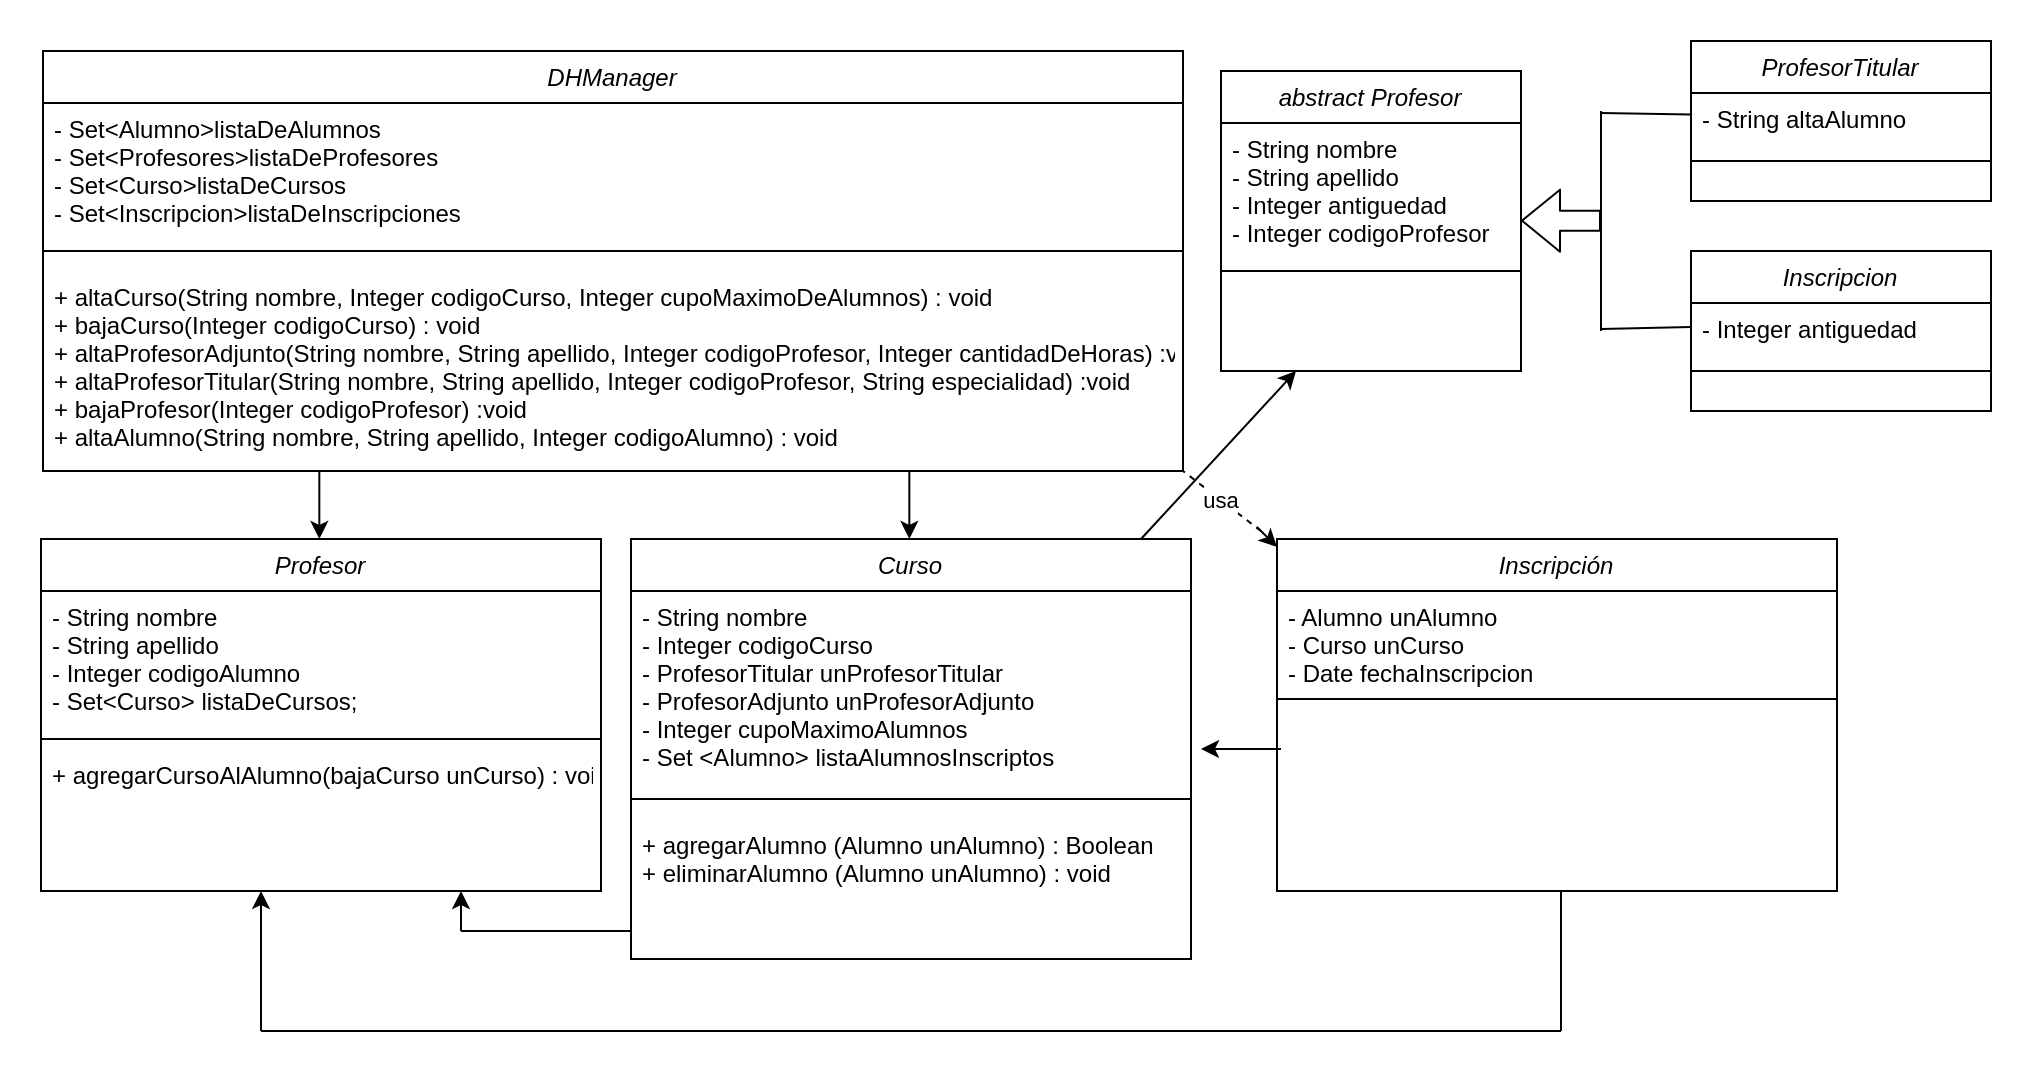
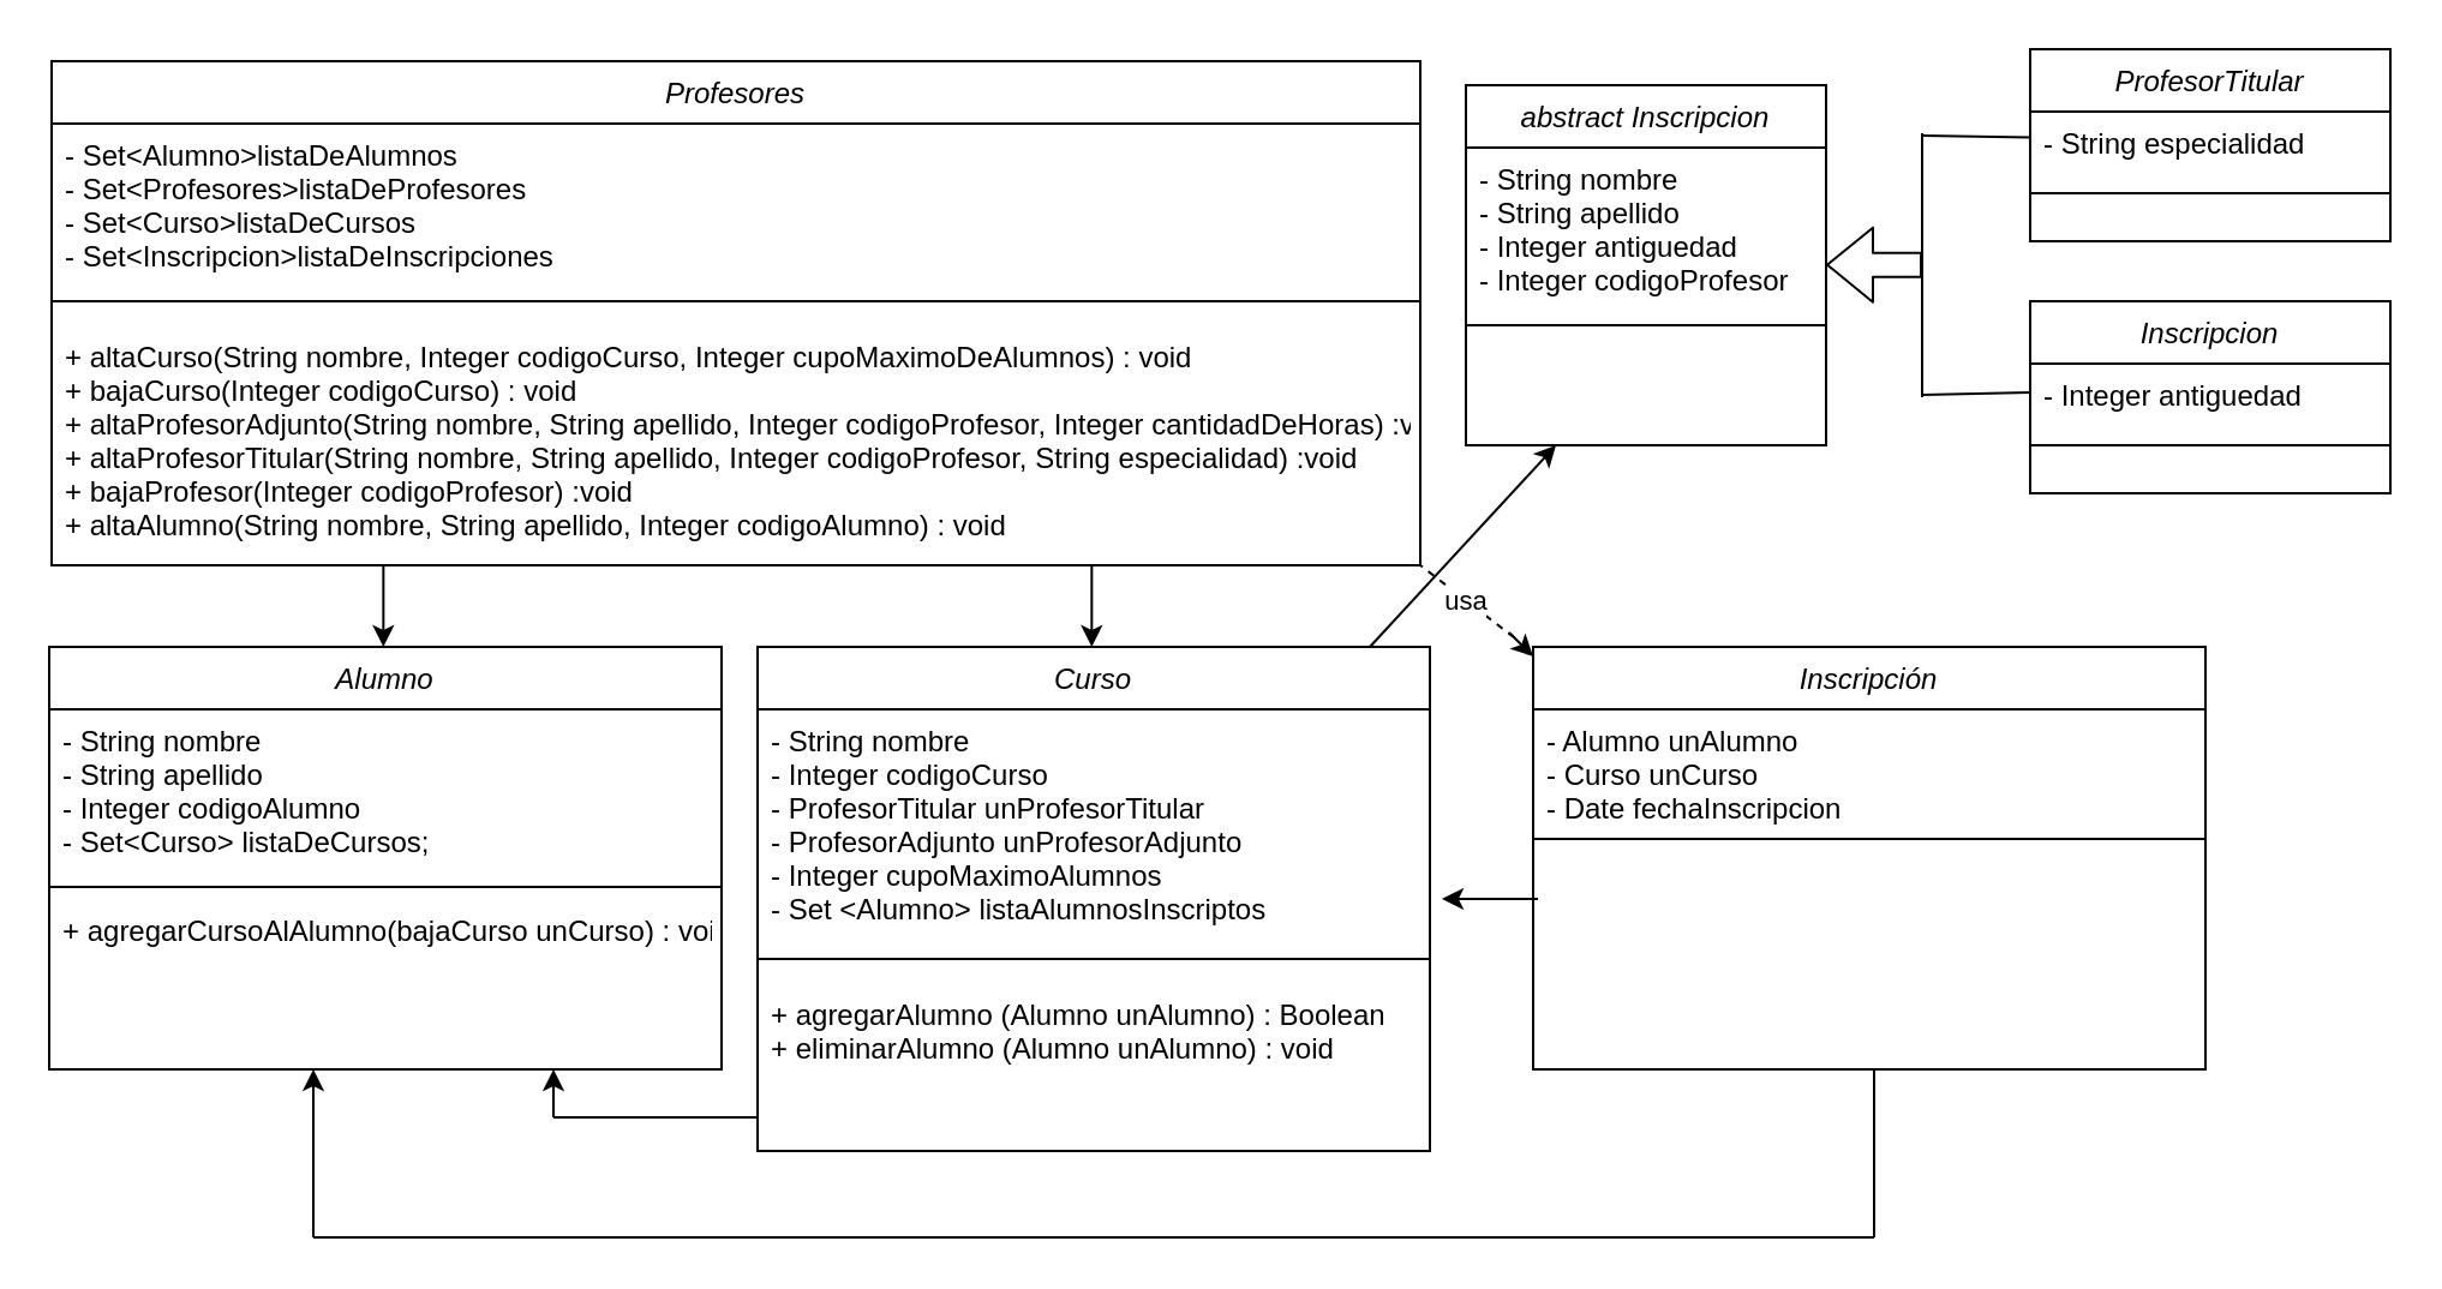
  <mxCell id="0" />
  <mxCell id="1" parent="0" />
- <mxCell id="2" value="DHManager" style="swimlane;fontStyle=2;align=center;verticalAlign=top;childLayout=stackLayout;horizontal=1;startSize=26;horizontalStack=0;resizeParent=1;resizeLast=0;collapsible=1;marginBottom=0;rounded=0;shadow=0;strokeWidth=1;" parent="1" vertex="1"><mxGeometry x="21" y="25" width="570" height="210" as="geometry"><mxRectangle x="230" y="140" width="160" height="26" as="alternateBounds" /></mxGeometry></mxCell>
+ <mxCell id="2" value="Profesores" style="swimlane;fontStyle=2;align=center;verticalAlign=top;childLayout=stackLayout;horizontal=1;startSize=26;horizontalStack=0;resizeParent=1;resizeLast=0;collapsible=1;marginBottom=0;rounded=0;shadow=0;strokeWidth=1;" parent="1" vertex="1"><mxGeometry x="21" y="25" width="570" height="210" as="geometry"><mxRectangle x="230" y="140" width="160" height="26" as="alternateBounds" /></mxGeometry></mxCell>
  <mxCell id="3" value="- Set&lt;Alumno&gt;listaDeAlumnos &#10;- Set&lt;Profesores&gt;listaDeProfesores &#10;- Set&lt;Curso&gt;listaDeCursos &#10;- Set&lt;Inscripcion&gt;listaDeInscripciones " style="text;align=left;verticalAlign=top;spacingLeft=4;spacingRight=4;overflow=hidden;rotatable=0;points=[[0,0.5],[1,0.5]];portConstraint=eastwest;rounded=0;shadow=0;html=0;" parent="2" vertex="1"><mxGeometry y="26" width="570" height="64" as="geometry" /></mxCell>
  <mxCell id="4" value="" style="line;html=1;strokeWidth=1;align=left;verticalAlign=middle;spacingTop=-1;spacingLeft=3;spacingRight=3;rotatable=0;labelPosition=right;points=[];portConstraint=eastwest;" parent="2" vertex="1"><mxGeometry y="90" width="570" height="20" as="geometry" /></mxCell>
  <mxCell id="5" value="+ altaCurso(String nombre, Integer codigoCurso, Integer cupoMaximoDeAlumnos) : void&#10;+ bajaCurso(Integer codigoCurso) : void&#10;+ altaProfesorAdjunto(String nombre, String apellido, Integer codigoProfesor, Integer cantidadDeHoras) :void&#10;+ altaProfesorTitular(String nombre, String apellido, Integer codigoProfesor, String especialidad) :void&#10;+ bajaProfesor(Integer codigoProfesor) :void&#10;+ altaAlumno(String nombre, String apellido, Integer codigoAlumno) : void" style="text;align=left;verticalAlign=top;spacingLeft=4;spacingRight=4;overflow=hidden;rotatable=0;points=[[0,0.5],[1,0.5]];portConstraint=eastwest;" parent="2" vertex="1"><mxGeometry y="110" width="570" height="98" as="geometry" /></mxCell>
  <mxCell id="6" value="" style="endArrow=classic;html=1;" parent="1" edge="1"><mxGeometry width="50" height="50" relative="1" as="geometry"><mxPoint x="159.17" y="235" as="sourcePoint" /><mxPoint x="159.17" y="269" as="targetPoint" /><Array as="points" /></mxGeometry></mxCell>
  <mxCell id="7" value="" style="endArrow=classic;html=1;" parent="1" edge="1"><mxGeometry width="50" height="50" relative="1" as="geometry"><mxPoint x="454.17" y="235" as="sourcePoint" /><mxPoint x="454.17" y="269" as="targetPoint" /><Array as="points" /></mxGeometry></mxCell>
- <mxCell id="8" value="abstract Profesor" style="swimlane;fontStyle=2;align=center;verticalAlign=top;childLayout=stackLayout;horizontal=1;startSize=26;horizontalStack=0;resizeParent=1;resizeLast=0;collapsible=1;marginBottom=0;rounded=0;shadow=0;strokeWidth=1;" parent="1" vertex="1"><mxGeometry x="610" y="35" width="150" height="150" as="geometry"><mxRectangle x="230" y="140" width="160" height="26" as="alternateBounds" /></mxGeometry></mxCell>
+ <mxCell id="8" value="abstract Inscripcion" style="swimlane;fontStyle=2;align=center;verticalAlign=top;childLayout=stackLayout;horizontal=1;startSize=26;horizontalStack=0;resizeParent=1;resizeLast=0;collapsible=1;marginBottom=0;rounded=0;shadow=0;strokeWidth=1;" parent="1" vertex="1"><mxGeometry x="610" y="35" width="150" height="150" as="geometry"><mxRectangle x="230" y="140" width="160" height="26" as="alternateBounds" /></mxGeometry></mxCell>
  <mxCell id="9" value="- String nombre&#10;- String apellido&#10;- Integer antiguedad&#10; - Integer codigoProfesor" style="text;align=left;verticalAlign=top;spacingLeft=4;spacingRight=4;overflow=hidden;rotatable=0;points=[[0,0.5],[1,0.5]];portConstraint=eastwest;rounded=0;shadow=0;html=0;" parent="8" vertex="1"><mxGeometry y="26" width="150" height="64" as="geometry" /></mxCell>
  <mxCell id="10" value="" style="line;html=1;strokeWidth=1;align=left;verticalAlign=middle;spacingTop=-1;spacingLeft=3;spacingRight=3;rotatable=0;labelPosition=right;points=[];portConstraint=eastwest;" parent="8" vertex="1"><mxGeometry y="90" width="150" height="20" as="geometry" /></mxCell>
  <mxCell id="11" value="" style="shape=flexArrow;endArrow=classic;html=1;" edge="1" parent="1"><mxGeometry width="50" height="50" relative="1" as="geometry"><mxPoint x="800" y="109.83" as="sourcePoint" /><mxPoint x="760" y="109.83" as="targetPoint" /></mxGeometry></mxCell>
  <mxCell id="12" value="" style="endArrow=none;html=1;" edge="1" parent="1"><mxGeometry width="50" height="50" relative="1" as="geometry"><mxPoint x="800" y="165" as="sourcePoint" /><mxPoint x="800" y="55" as="targetPoint" /></mxGeometry></mxCell>
  <mxCell id="13" value="" style="endArrow=none;html=1;exitX=0;exitY=0.5;exitDx=0;exitDy=0;" edge="1" parent="1" source="19"><mxGeometry width="50" height="50" relative="1" as="geometry"><mxPoint x="830" y="164" as="sourcePoint" /><mxPoint x="800" y="164" as="targetPoint" /></mxGeometry></mxCell>
  <mxCell id="14" value="" style="endArrow=none;html=1;" edge="1" parent="1" source="16"><mxGeometry width="50" height="50" relative="1" as="geometry"><mxPoint x="820" y="56" as="sourcePoint" /><mxPoint x="800" y="56" as="targetPoint" /></mxGeometry></mxCell>
  <mxCell id="15" value="ProfesorTitular" style="swimlane;fontStyle=2;align=center;verticalAlign=top;childLayout=stackLayout;horizontal=1;startSize=26;horizontalStack=0;resizeParent=1;resizeLast=0;collapsible=1;marginBottom=0;rounded=0;shadow=0;strokeWidth=1;" vertex="1" parent="1"><mxGeometry x="845" y="20" width="150" height="80" as="geometry"><mxRectangle x="230" y="140" width="160" height="26" as="alternateBounds" /></mxGeometry></mxCell>
- <mxCell id="16" value="- String altaAlumno" style="text;align=left;verticalAlign=top;spacingLeft=4;spacingRight=4;overflow=hidden;rotatable=0;points=[[0,0.5],[1,0.5]];portConstraint=eastwest;rounded=0;shadow=0;html=0;" vertex="1" parent="15"><mxGeometry y="26" width="150" height="24" as="geometry" /></mxCell>
+ <mxCell id="16" value="- String especialidad" style="text;align=left;verticalAlign=top;spacingLeft=4;spacingRight=4;overflow=hidden;rotatable=0;points=[[0,0.5],[1,0.5]];portConstraint=eastwest;rounded=0;shadow=0;html=0;" vertex="1" parent="15"><mxGeometry y="26" width="150" height="24" as="geometry" /></mxCell>
  <mxCell id="17" value="" style="line;html=1;strokeWidth=1;align=left;verticalAlign=middle;spacingTop=-1;spacingLeft=3;spacingRight=3;rotatable=0;labelPosition=right;points=[];portConstraint=eastwest;" vertex="1" parent="15"><mxGeometry y="50" width="150" height="20" as="geometry" /></mxCell>
  <mxCell id="18" value="Inscripcion" style="swimlane;fontStyle=2;align=center;verticalAlign=top;childLayout=stackLayout;horizontal=1;startSize=26;horizontalStack=0;resizeParent=1;resizeLast=0;collapsible=1;marginBottom=0;rounded=0;shadow=0;strokeWidth=1;" vertex="1" parent="1"><mxGeometry x="845" y="125" width="150" height="80" as="geometry"><mxRectangle x="230" y="140" width="160" height="26" as="alternateBounds" /></mxGeometry></mxCell>
  <mxCell id="19" value="- Integer antiguedad" style="text;align=left;verticalAlign=top;spacingLeft=4;spacingRight=4;overflow=hidden;rotatable=0;points=[[0,0.5],[1,0.5]];portConstraint=eastwest;rounded=0;shadow=0;html=0;" vertex="1" parent="18"><mxGeometry y="26" width="150" height="24" as="geometry" /></mxCell>
  <mxCell id="20" value="" style="line;html=1;strokeWidth=1;align=left;verticalAlign=middle;spacingTop=-1;spacingLeft=3;spacingRight=3;rotatable=0;labelPosition=right;points=[];portConstraint=eastwest;" vertex="1" parent="18"><mxGeometry y="50" width="150" height="20" as="geometry" /></mxCell>
  <mxCell id="21" value="Inscripción" style="swimlane;fontStyle=2;align=center;verticalAlign=top;childLayout=stackLayout;horizontal=1;startSize=26;horizontalStack=0;resizeParent=1;resizeLast=0;collapsible=1;marginBottom=0;rounded=0;shadow=0;strokeWidth=1;" vertex="1" parent="1"><mxGeometry x="638" y="269" width="280" height="176" as="geometry"><mxRectangle x="230" y="140" width="160" height="26" as="alternateBounds" /></mxGeometry></mxCell>
  <mxCell id="22" value="- Alumno unAlumno &#10;- Curso unCurso&#10;- Date fechaInscripcion" style="text;align=left;verticalAlign=top;spacingLeft=4;spacingRight=4;overflow=hidden;rotatable=0;points=[[0,0.5],[1,0.5]];portConstraint=eastwest;rounded=0;shadow=0;html=0;" vertex="1" parent="21"><mxGeometry y="26" width="280" height="44" as="geometry" /></mxCell>
  <mxCell id="23" value="" style="line;html=1;strokeWidth=1;align=left;verticalAlign=middle;spacingTop=-1;spacingLeft=3;spacingRight=3;rotatable=0;labelPosition=right;points=[];portConstraint=eastwest;" vertex="1" parent="21"><mxGeometry y="70" width="280" height="20" as="geometry" /></mxCell>
  <mxCell id="24" value="usa" style="endArrow=none;dashed=1;html=1;entryX=1;entryY=1;entryDx=0;entryDy=0;" edge="1" parent="1" target="2"><mxGeometry width="50" height="50" relative="1" as="geometry"><mxPoint x="630" y="265" as="sourcePoint" /><mxPoint x="595" y="235" as="targetPoint" /></mxGeometry></mxCell>
  <mxCell id="25" value="" style="endArrow=classic;html=1;" edge="1" parent="1"><mxGeometry width="50" height="50" relative="1" as="geometry"><mxPoint x="628" y="263" as="sourcePoint" /><mxPoint x="638" y="273" as="targetPoint" /></mxGeometry></mxCell>
  <mxCell id="26" value="+ agregarCursoAlAlumno(bajaCurso unCurso) : void" style="text;align=left;verticalAlign=top;spacingLeft=4;spacingRight=4;overflow=hidden;rotatable=0;points=[[0,0.5],[1,0.5]];portConstraint=eastwest;rounded=0;shadow=0;html=0;" vertex="1" parent="1"><mxGeometry x="20" y="374" width="280" height="64" as="geometry" /></mxCell>
  <mxCell id="27" value="" style="group" vertex="1" connectable="0" parent="1"><mxGeometry x="315" y="269" width="280" height="210" as="geometry" /></mxCell>
  <mxCell id="28" value="Curso" style="swimlane;fontStyle=2;align=center;verticalAlign=top;childLayout=stackLayout;horizontal=1;startSize=26;horizontalStack=0;resizeParent=1;resizeLast=0;collapsible=1;marginBottom=0;rounded=0;shadow=0;strokeWidth=1;" parent="27" vertex="1"><mxGeometry width="280" height="210" as="geometry"><mxRectangle x="230" y="140" width="160" height="26" as="alternateBounds" /></mxGeometry></mxCell>
  <mxCell id="29" value="- String nombre&#10;- Integer codigoCurso&#10;- ProfesorTitular unProfesorTitular&#10;- ProfesorAdjunto unProfesorAdjunto&#10;- Integer cupoMaximoAlumnos&#10;- Set &lt;Alumno&gt; listaAlumnosInscriptos" style="text;align=left;verticalAlign=top;spacingLeft=4;spacingRight=4;overflow=hidden;rotatable=0;points=[[0,0.5],[1,0.5]];portConstraint=eastwest;rounded=0;shadow=0;html=0;" parent="28" vertex="1"><mxGeometry y="26" width="280" height="94" as="geometry" /></mxCell>
  <mxCell id="30" value="" style="line;html=1;strokeWidth=1;align=left;verticalAlign=middle;spacingTop=-1;spacingLeft=3;spacingRight=3;rotatable=0;labelPosition=right;points=[];portConstraint=eastwest;" parent="28" vertex="1"><mxGeometry y="120" width="280" height="20" as="geometry" /></mxCell>
  <mxCell id="31" value="+ agregarAlumno (Alumno unAlumno) : Boolean&#10;+ eliminarAlumno (Alumno unAlumno) : void&#10;" style="text;align=left;verticalAlign=top;spacingLeft=4;spacingRight=4;overflow=hidden;rotatable=0;points=[[0,0.5],[1,0.5]];portConstraint=eastwest;" parent="28" vertex="1"><mxGeometry y="140" width="280" height="70" as="geometry" /></mxCell>
- <mxCell id="32" value="Profesor" style="swimlane;fontStyle=2;align=center;verticalAlign=top;childLayout=stackLayout;horizontal=1;startSize=26;horizontalStack=0;resizeParent=1;resizeLast=0;collapsible=1;marginBottom=0;rounded=0;shadow=0;strokeWidth=1;" parent="1" vertex="1"><mxGeometry x="20" y="269" width="280" height="176" as="geometry"><mxRectangle x="230" y="140" width="160" height="26" as="alternateBounds" /></mxGeometry></mxCell>
+ <mxCell id="32" value="Alumno" style="swimlane;fontStyle=2;align=center;verticalAlign=top;childLayout=stackLayout;horizontal=1;startSize=26;horizontalStack=0;resizeParent=1;resizeLast=0;collapsible=1;marginBottom=0;rounded=0;shadow=0;strokeWidth=1;" parent="1" vertex="1"><mxGeometry x="20" y="269" width="280" height="176" as="geometry"><mxRectangle x="230" y="140" width="160" height="26" as="alternateBounds" /></mxGeometry></mxCell>
  <mxCell id="33" value="- String nombre&#10;- String apellido&#10;- Integer codigoAlumno&#10;- Set&lt;Curso&gt; listaDeCursos;" style="text;align=left;verticalAlign=top;spacingLeft=4;spacingRight=4;overflow=hidden;rotatable=0;points=[[0,0.5],[1,0.5]];portConstraint=eastwest;rounded=0;shadow=0;html=0;" parent="32" vertex="1"><mxGeometry y="26" width="280" height="64" as="geometry" /></mxCell>
  <mxCell id="34" value="" style="line;html=1;strokeWidth=1;align=left;verticalAlign=middle;spacingTop=-1;spacingLeft=3;spacingRight=3;rotatable=0;labelPosition=right;points=[];portConstraint=eastwest;" parent="32" vertex="1"><mxGeometry y="90" width="280" height="20" as="geometry" /></mxCell>
  <mxCell id="35" value="" style="endArrow=classic;html=1;entryX=0.25;entryY=1;entryDx=0;entryDy=0;" edge="1" parent="1" target="8"><mxGeometry width="50" height="50" relative="1" as="geometry"><mxPoint x="570" y="269" as="sourcePoint" /><mxPoint x="620" y="219" as="targetPoint" /></mxGeometry></mxCell>
  <mxCell id="36" value="" style="endArrow=none;html=1;" edge="1" parent="1"><mxGeometry width="50" height="50" relative="1" as="geometry"><mxPoint x="230" y="465" as="sourcePoint" /><mxPoint x="315" y="465" as="targetPoint" /></mxGeometry></mxCell>
  <mxCell id="37" value="" style="endArrow=classic;html=1;entryX=0.75;entryY=1;entryDx=0;entryDy=0;" edge="1" parent="1" target="32"><mxGeometry width="50" height="50" relative="1" as="geometry"><mxPoint x="230" y="465" as="sourcePoint" /><mxPoint x="280" y="415" as="targetPoint" /></mxGeometry></mxCell>
  <mxCell id="38" value="" style="endArrow=none;html=1;" edge="1" parent="1"><mxGeometry width="50" height="50" relative="1" as="geometry"><mxPoint x="780" y="515" as="sourcePoint" /><mxPoint x="780" y="445" as="targetPoint" /></mxGeometry></mxCell>
  <mxCell id="39" value="" style="endArrow=none;html=1;" edge="1" parent="1"><mxGeometry width="50" height="50" relative="1" as="geometry"><mxPoint x="130" y="515" as="sourcePoint" /><mxPoint x="780" y="515" as="targetPoint" /></mxGeometry></mxCell>
  <mxCell id="40" value="" style="endArrow=classic;html=1;" edge="1" parent="1"><mxGeometry width="50" height="50" relative="1" as="geometry"><mxPoint x="130" y="515" as="sourcePoint" /><mxPoint x="130" y="445" as="targetPoint" /></mxGeometry></mxCell>
  <mxCell id="41" value="" style="endArrow=classic;html=1;" edge="1" parent="1"><mxGeometry width="50" height="50" relative="1" as="geometry"><mxPoint x="640" y="374" as="sourcePoint" /><mxPoint x="600" y="374" as="targetPoint" /></mxGeometry></mxCell>
